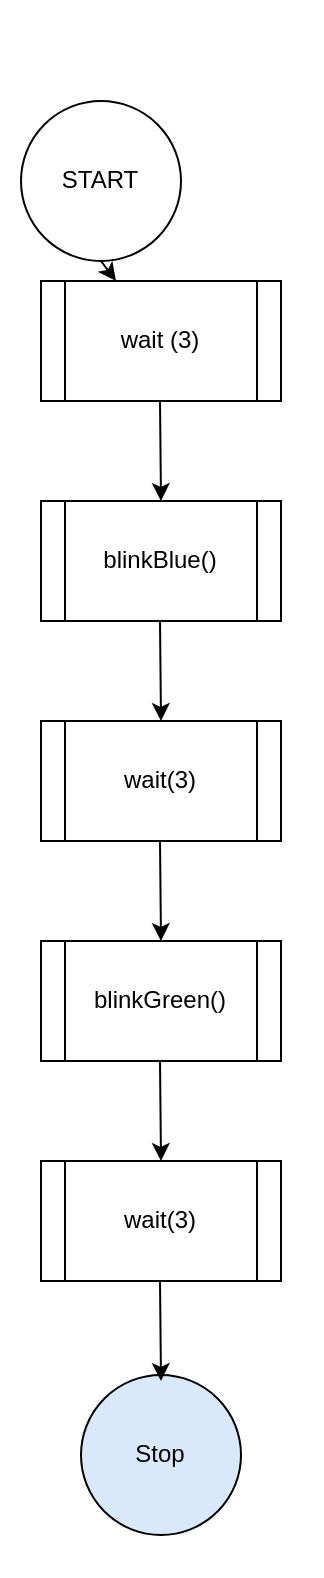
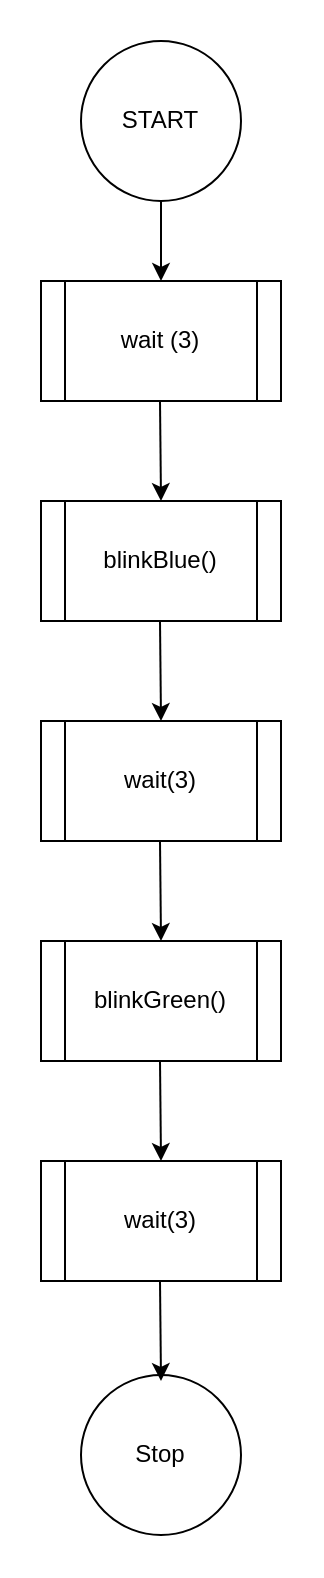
  <mxCell id="0" />
  <mxCell id="1" parent="0" />
- <mxCell id="2" value="START" style="ellipse;whiteSpace=wrap;html=1;aspect=fixed;" vertex="1" parent="1"><mxGeometry x="10" y="50" width="80" height="80" as="geometry" /></mxCell>
+ <mxCell id="2" value="START" style="ellipse;whiteSpace=wrap;html=1;aspect=fixed;" vertex="1" parent="1"><mxGeometry x="40" y="20" width="80" height="80" as="geometry" /></mxCell>
  <mxCell id="3" value="wait (3)" style="shape=process;whiteSpace=wrap;html=1;backgroundOutline=1;" vertex="1" parent="1"><mxGeometry x="20" y="140" width="120" height="60" as="geometry" /></mxCell>
  <mxCell id="4" value="blinkBlue()" style="shape=process;whiteSpace=wrap;html=1;backgroundOutline=1;" vertex="1" parent="1"><mxGeometry x="20" y="250" width="120" height="60" as="geometry" /></mxCell>
  <mxCell id="5" value="wait(3)" style="shape=process;whiteSpace=wrap;html=1;backgroundOutline=1;" vertex="1" parent="1"><mxGeometry x="20" y="360" width="120" height="60" as="geometry" /></mxCell>
  <mxCell id="6" value="blinkGreen()" style="shape=process;whiteSpace=wrap;html=1;backgroundOutline=1;" vertex="1" parent="1"><mxGeometry x="20" y="470" width="120" height="60" as="geometry" /></mxCell>
- <mxCell id="7" value="Stop" style="ellipse;whiteSpace=wrap;html=1;aspect=fixed;fillColor=#dae8fc;" vertex="1" parent="1"><mxGeometry x="40" y="687" width="80" height="80" as="geometry" /></mxCell>
+ <mxCell id="7" value="Stop" style="ellipse;whiteSpace=wrap;html=1;aspect=fixed;" vertex="1" parent="1"><mxGeometry x="40" y="687" width="80" height="80" as="geometry" /></mxCell>
  <mxCell id="8" value="wait(3)" style="shape=process;whiteSpace=wrap;html=1;backgroundOutline=1;" vertex="1" parent="1"><mxGeometry x="20" y="580" width="120" height="60" as="geometry" /></mxCell>
  <mxCell id="9" value="" style="endArrow=classic;html=1;exitX=0.5;exitY=1;exitDx=0;exitDy=0;" edge="1" parent="1" source="2" target="3"><mxGeometry width="50" height="50" relative="1" as="geometry"><mxPoint x="70" y="340" as="sourcePoint" /><mxPoint x="120" y="290" as="targetPoint" /></mxGeometry></mxCell>
  <mxCell id="10" value="" style="endArrow=classic;html=1;exitX=0.5;exitY=1;exitDx=0;exitDy=0;entryX=0.5;entryY=0;entryDx=0;entryDy=0;" edge="1" parent="1" target="4"><mxGeometry width="50" height="50" relative="1" as="geometry"><mxPoint x="79.5" y="200" as="sourcePoint" /><mxPoint x="79.5" y="240" as="targetPoint" /></mxGeometry></mxCell>
  <mxCell id="11" value="" style="endArrow=classic;html=1;exitX=0.5;exitY=1;exitDx=0;exitDy=0;entryX=0.5;entryY=0;entryDx=0;entryDy=0;" edge="1" parent="1"><mxGeometry width="50" height="50" relative="1" as="geometry"><mxPoint x="79.5" y="310" as="sourcePoint" /><mxPoint x="80" y="360" as="targetPoint" /></mxGeometry></mxCell>
  <mxCell id="12" value="" style="endArrow=classic;html=1;exitX=0.5;exitY=1;exitDx=0;exitDy=0;entryX=0.5;entryY=0;entryDx=0;entryDy=0;" edge="1" parent="1"><mxGeometry width="50" height="50" relative="1" as="geometry"><mxPoint x="79.5" y="420" as="sourcePoint" /><mxPoint x="80" y="470" as="targetPoint" /></mxGeometry></mxCell>
  <mxCell id="13" value="" style="endArrow=classic;html=1;exitX=0.5;exitY=1;exitDx=0;exitDy=0;entryX=0.5;entryY=0;entryDx=0;entryDy=0;" edge="1" parent="1"><mxGeometry width="50" height="50" relative="1" as="geometry"><mxPoint x="79.5" y="530" as="sourcePoint" /><mxPoint x="80" y="580" as="targetPoint" /></mxGeometry></mxCell>
  <mxCell id="14" value="" style="endArrow=classic;html=1;exitX=0.5;exitY=1;exitDx=0;exitDy=0;entryX=0.5;entryY=0;entryDx=0;entryDy=0;" edge="1" parent="1"><mxGeometry width="50" height="50" relative="1" as="geometry"><mxPoint x="79.5" y="640" as="sourcePoint" /><mxPoint x="80" y="690" as="targetPoint" /></mxGeometry></mxCell>
